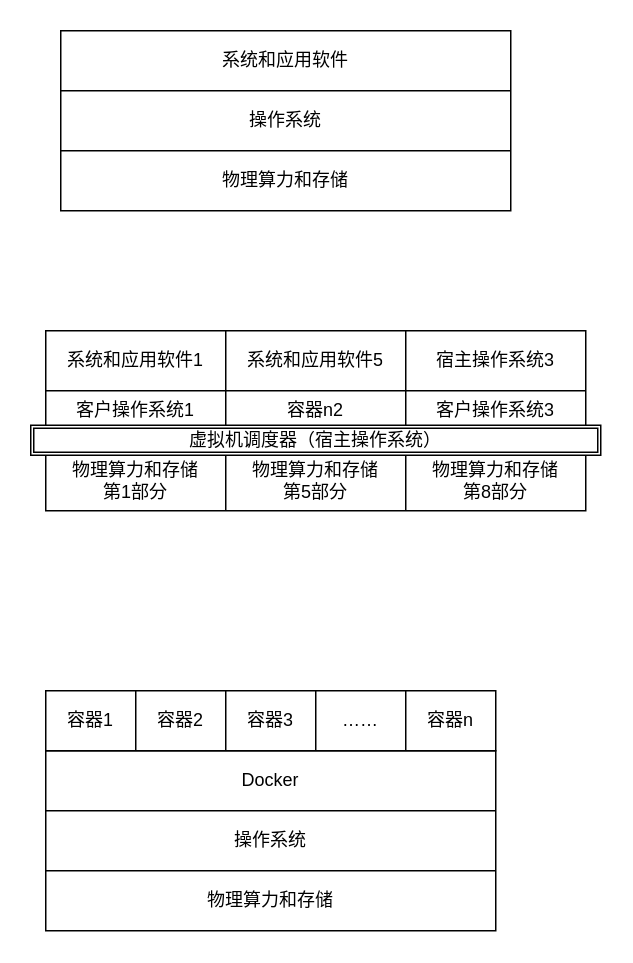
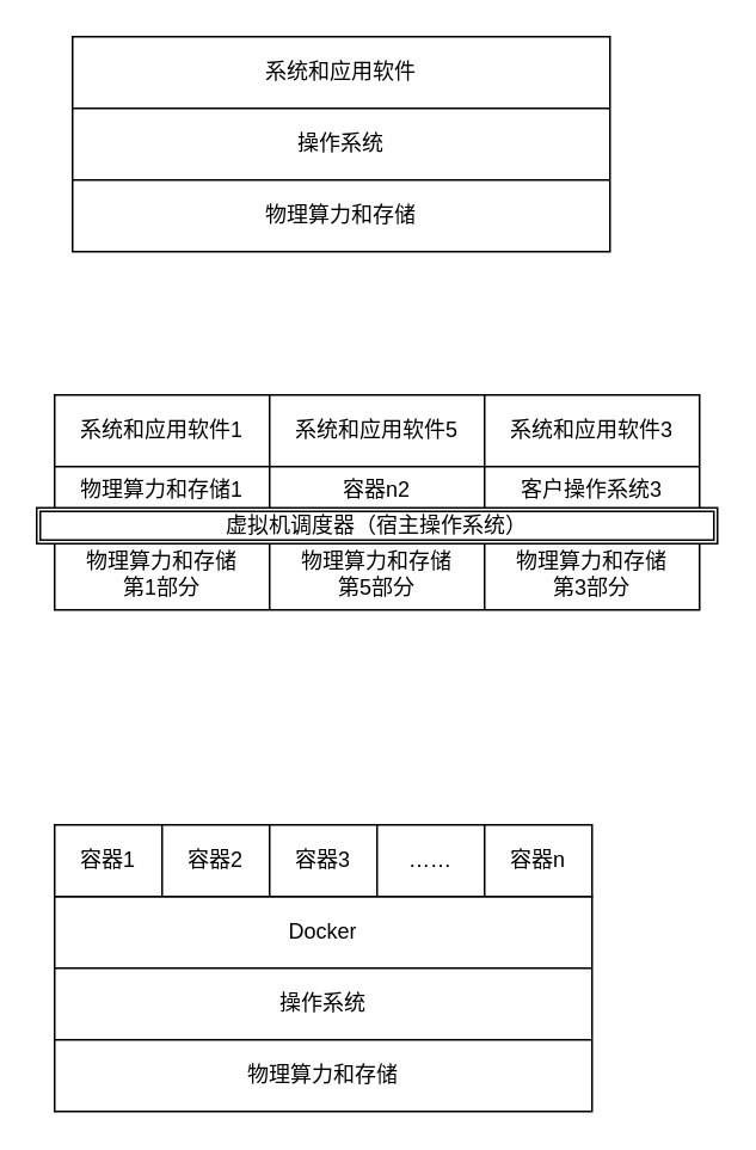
  <mxCell id="0" />
  <mxCell id="1" parent="0" />
  <mxCell id="2" value="" style="shape=table;startSize=0;container=1;collapsible=0;childLayout=tableLayout;" vertex="1" parent="1"><mxGeometry x="40" y="20" width="300" height="120" as="geometry" /></mxCell>
  <mxCell id="3" value="" style="shape=tableRow;horizontal=0;startSize=0;swimlaneHead=0;swimlaneBody=0;strokeColor=inherit;top=0;left=0;bottom=0;right=0;collapsible=0;dropTarget=0;fillColor=none;points=[[0,0.5],[1,0.5]];portConstraint=eastwest;" vertex="1" parent="2"><mxGeometry width="300" height="40" as="geometry" /></mxCell>
  <mxCell id="4" value="系统和应用软件" style="shape=partialRectangle;html=1;whiteSpace=wrap;connectable=0;strokeColor=inherit;overflow=hidden;fillColor=none;top=0;left=0;bottom=0;right=0;pointerEvents=1;" vertex="1" parent="3"><mxGeometry width="300" height="40" as="geometry"><mxRectangle width="300" height="40" as="alternateBounds" /></mxGeometry></mxCell>
  <mxCell id="5" value="" style="shape=tableRow;horizontal=0;startSize=0;swimlaneHead=0;swimlaneBody=0;strokeColor=inherit;top=0;left=0;bottom=0;right=0;collapsible=0;dropTarget=0;fillColor=none;points=[[0,0.5],[1,0.5]];portConstraint=eastwest;" vertex="1" parent="2"><mxGeometry y="40" width="300" height="40" as="geometry" /></mxCell>
  <mxCell id="6" value="操作系统" style="shape=partialRectangle;html=1;whiteSpace=wrap;connectable=0;strokeColor=inherit;overflow=hidden;fillColor=none;top=0;left=0;bottom=0;right=0;pointerEvents=1;" vertex="1" parent="5"><mxGeometry width="300" height="40" as="geometry"><mxRectangle width="300" height="40" as="alternateBounds" /></mxGeometry></mxCell>
  <mxCell id="7" value="" style="shape=tableRow;horizontal=0;startSize=0;swimlaneHead=0;swimlaneBody=0;strokeColor=inherit;top=0;left=0;bottom=0;right=0;collapsible=0;dropTarget=0;fillColor=none;points=[[0,0.5],[1,0.5]];portConstraint=eastwest;" vertex="1" parent="2"><mxGeometry y="80" width="300" height="40" as="geometry" /></mxCell>
  <mxCell id="8" value="物理算力和存储" style="shape=partialRectangle;html=1;whiteSpace=wrap;connectable=0;strokeColor=inherit;overflow=hidden;fillColor=none;top=0;left=0;bottom=0;right=0;pointerEvents=1;" vertex="1" parent="7"><mxGeometry width="300" height="40" as="geometry"><mxRectangle width="300" height="40" as="alternateBounds" /></mxGeometry></mxCell>
  <mxCell id="9" value="" style="shape=table;startSize=0;container=1;collapsible=0;childLayout=tableLayout;" vertex="1" parent="1"><mxGeometry x="30" y="220" width="360" height="120" as="geometry" /></mxCell>
  <mxCell id="10" value="" style="shape=tableRow;horizontal=0;startSize=0;swimlaneHead=0;swimlaneBody=0;strokeColor=inherit;top=0;left=0;bottom=0;right=0;collapsible=0;dropTarget=0;fillColor=none;points=[[0,0.5],[1,0.5]];portConstraint=eastwest;" vertex="1" parent="9"><mxGeometry width="360" height="40" as="geometry" /></mxCell>
  <mxCell id="11" value="系统和应用软件1" style="shape=partialRectangle;html=1;whiteSpace=wrap;connectable=0;strokeColor=inherit;overflow=hidden;fillColor=none;top=0;left=0;bottom=0;right=0;pointerEvents=1;" vertex="1" parent="10"><mxGeometry width="120" height="40" as="geometry"><mxRectangle width="120" height="40" as="alternateBounds" /></mxGeometry></mxCell>
  <mxCell id="12" value="系统和应用软件5" style="shape=partialRectangle;html=1;whiteSpace=wrap;connectable=0;strokeColor=inherit;overflow=hidden;fillColor=none;top=0;left=0;bottom=0;right=0;pointerEvents=1;" vertex="1" parent="10"><mxGeometry x="120" width="120" height="40" as="geometry"><mxRectangle width="120" height="40" as="alternateBounds" /></mxGeometry></mxCell>
- <mxCell id="13" value="宿主操作系统3" style="shape=partialRectangle;html=1;whiteSpace=wrap;connectable=0;strokeColor=inherit;overflow=hidden;fillColor=none;top=0;left=0;bottom=0;right=0;pointerEvents=1;" vertex="1" parent="10"><mxGeometry x="240" width="120" height="40" as="geometry"><mxRectangle width="120" height="40" as="alternateBounds" /></mxGeometry></mxCell>
+ <mxCell id="13" value="系统和应用软件3" style="shape=partialRectangle;html=1;whiteSpace=wrap;connectable=0;strokeColor=inherit;overflow=hidden;fillColor=none;top=0;left=0;bottom=0;right=0;pointerEvents=1;" vertex="1" parent="10"><mxGeometry x="240" width="120" height="40" as="geometry"><mxRectangle width="120" height="40" as="alternateBounds" /></mxGeometry></mxCell>
  <mxCell id="14" value="" style="shape=tableRow;horizontal=0;startSize=0;swimlaneHead=0;swimlaneBody=0;strokeColor=inherit;top=0;left=0;bottom=0;right=0;collapsible=0;dropTarget=0;fillColor=none;points=[[0,0.5],[1,0.5]];portConstraint=eastwest;" vertex="1" parent="9"><mxGeometry y="40" width="360" height="40" as="geometry" /></mxCell>
- <mxCell id="15" value="客户操作系统1&lt;div&gt;&lt;br&gt;&lt;/div&gt;" style="shape=partialRectangle;html=1;whiteSpace=wrap;connectable=0;strokeColor=inherit;overflow=hidden;fillColor=none;top=0;left=0;bottom=0;right=0;pointerEvents=1;" vertex="1" parent="14"><mxGeometry width="120" height="40" as="geometry"><mxRectangle width="120" height="40" as="alternateBounds" /></mxGeometry></mxCell>
+ <mxCell id="15" value="物理算力和存储1&lt;div&gt;&lt;br&gt;&lt;/div&gt;" style="shape=partialRectangle;html=1;whiteSpace=wrap;connectable=0;strokeColor=inherit;overflow=hidden;fillColor=none;top=0;left=0;bottom=0;right=0;pointerEvents=1;" vertex="1" parent="14"><mxGeometry width="120" height="40" as="geometry"><mxRectangle width="120" height="40" as="alternateBounds" /></mxGeometry></mxCell>
  <mxCell id="16" value="容器n2&lt;div&gt;&lt;br&gt;&lt;/div&gt;" style="shape=partialRectangle;html=1;whiteSpace=wrap;connectable=0;strokeColor=inherit;overflow=hidden;fillColor=none;top=0;left=0;bottom=0;right=0;pointerEvents=1;" vertex="1" parent="14"><mxGeometry x="120" width="120" height="40" as="geometry"><mxRectangle width="120" height="40" as="alternateBounds" /></mxGeometry></mxCell>
  <mxCell id="17" value="客户操作系统3&lt;div&gt;&lt;br&gt;&lt;/div&gt;" style="shape=partialRectangle;html=1;whiteSpace=wrap;connectable=0;strokeColor=inherit;overflow=hidden;fillColor=none;top=0;left=0;bottom=0;right=0;pointerEvents=1;" vertex="1" parent="14"><mxGeometry x="240" width="120" height="40" as="geometry"><mxRectangle width="120" height="40" as="alternateBounds" /></mxGeometry></mxCell>
  <mxCell id="18" value="" style="shape=tableRow;horizontal=0;startSize=0;swimlaneHead=0;swimlaneBody=0;strokeColor=inherit;top=0;left=0;bottom=0;right=0;collapsible=0;dropTarget=0;fillColor=none;points=[[0,0.5],[1,0.5]];portConstraint=eastwest;" vertex="1" parent="9"><mxGeometry y="80" width="360" height="40" as="geometry" /></mxCell>
  <mxCell id="19" value="物理算力和存储&lt;div&gt;第1部分&lt;/div&gt;" style="shape=partialRectangle;html=1;whiteSpace=wrap;connectable=0;strokeColor=inherit;overflow=hidden;fillColor=none;top=0;left=0;bottom=0;right=0;pointerEvents=1;" vertex="1" parent="18"><mxGeometry width="120" height="40" as="geometry"><mxRectangle width="120" height="40" as="alternateBounds" /></mxGeometry></mxCell>
  <mxCell id="20" value="物理算力和存储&lt;div&gt;第5&lt;span style=&quot;background-color: initial;&quot;&gt;部分&lt;/span&gt;&lt;/div&gt;" style="shape=partialRectangle;html=1;whiteSpace=wrap;connectable=0;strokeColor=inherit;overflow=hidden;fillColor=none;top=0;left=0;bottom=0;right=0;pointerEvents=1;" vertex="1" parent="18"><mxGeometry x="120" width="120" height="40" as="geometry"><mxRectangle width="120" height="40" as="alternateBounds" /></mxGeometry></mxCell>
- <mxCell id="21" value="物理算力和存储&lt;div&gt;第8部分&lt;br&gt;&lt;/div&gt;" style="shape=partialRectangle;html=1;whiteSpace=wrap;connectable=0;strokeColor=inherit;overflow=hidden;fillColor=none;top=0;left=0;bottom=0;right=0;pointerEvents=1;" vertex="1" parent="18"><mxGeometry x="240" width="120" height="40" as="geometry"><mxRectangle width="120" height="40" as="alternateBounds" /></mxGeometry></mxCell>
+ <mxCell id="21" value="物理算力和存储&lt;div&gt;第3部分&lt;br&gt;&lt;/div&gt;" style="shape=partialRectangle;html=1;whiteSpace=wrap;connectable=0;strokeColor=inherit;overflow=hidden;fillColor=none;top=0;left=0;bottom=0;right=0;pointerEvents=1;" vertex="1" parent="18"><mxGeometry x="240" width="120" height="40" as="geometry"><mxRectangle width="120" height="40" as="alternateBounds" /></mxGeometry></mxCell>
  <mxCell id="22" value="虚拟机调度器（宿主操作系统）" style="shape=ext;double=1;rounded=0;whiteSpace=wrap;html=1;" vertex="1" parent="1"><mxGeometry x="20" y="283" width="380" height="20" as="geometry" /></mxCell>
  <mxCell id="23" value="" style="shape=table;startSize=0;container=1;collapsible=0;childLayout=tableLayout;" vertex="1" parent="1"><mxGeometry x="30" y="500" width="300" height="120" as="geometry" /></mxCell>
  <mxCell id="24" value="" style="shape=tableRow;horizontal=0;startSize=0;swimlaneHead=0;swimlaneBody=0;strokeColor=inherit;top=0;left=0;bottom=0;right=0;collapsible=0;dropTarget=0;fillColor=none;points=[[0,0.5],[1,0.5]];portConstraint=eastwest;" vertex="1" parent="23"><mxGeometry width="300" height="40" as="geometry" /></mxCell>
  <mxCell id="25" value="Docker" style="shape=partialRectangle;html=1;whiteSpace=wrap;connectable=0;strokeColor=inherit;overflow=hidden;fillColor=none;top=0;left=0;bottom=0;right=0;pointerEvents=1;" vertex="1" parent="24"><mxGeometry width="300" height="40" as="geometry"><mxRectangle width="300" height="40" as="alternateBounds" /></mxGeometry></mxCell>
  <mxCell id="26" value="" style="shape=tableRow;horizontal=0;startSize=0;swimlaneHead=0;swimlaneBody=0;strokeColor=inherit;top=0;left=0;bottom=0;right=0;collapsible=0;dropTarget=0;fillColor=none;points=[[0,0.5],[1,0.5]];portConstraint=eastwest;" vertex="1" parent="23"><mxGeometry y="40" width="300" height="40" as="geometry" /></mxCell>
  <mxCell id="27" value="操作系统" style="shape=partialRectangle;html=1;whiteSpace=wrap;connectable=0;strokeColor=inherit;overflow=hidden;fillColor=none;top=0;left=0;bottom=0;right=0;pointerEvents=1;" vertex="1" parent="26"><mxGeometry width="300" height="40" as="geometry"><mxRectangle width="300" height="40" as="alternateBounds" /></mxGeometry></mxCell>
  <mxCell id="28" value="" style="shape=tableRow;horizontal=0;startSize=0;swimlaneHead=0;swimlaneBody=0;strokeColor=inherit;top=0;left=0;bottom=0;right=0;collapsible=0;dropTarget=0;fillColor=none;points=[[0,0.5],[1,0.5]];portConstraint=eastwest;" vertex="1" parent="23"><mxGeometry y="80" width="300" height="40" as="geometry" /></mxCell>
  <mxCell id="29" value="物理算力和存储" style="shape=partialRectangle;html=1;whiteSpace=wrap;connectable=0;strokeColor=inherit;overflow=hidden;fillColor=none;top=0;left=0;bottom=0;right=0;pointerEvents=1;" vertex="1" parent="28"><mxGeometry width="300" height="40" as="geometry"><mxRectangle width="300" height="40" as="alternateBounds" /></mxGeometry></mxCell>
  <mxCell id="30" value="" style="shape=table;startSize=0;container=1;collapsible=0;childLayout=tableLayout;" vertex="1" parent="1"><mxGeometry x="30" y="460" width="300" height="40" as="geometry" /></mxCell>
  <mxCell id="31" value="" style="shape=tableRow;horizontal=0;startSize=0;swimlaneHead=0;swimlaneBody=0;strokeColor=inherit;top=0;left=0;bottom=0;right=0;collapsible=0;dropTarget=0;fillColor=none;points=[[0,0.5],[1,0.5]];portConstraint=eastwest;" vertex="1" parent="30"><mxGeometry width="300" height="40" as="geometry" /></mxCell>
  <mxCell id="32" value="容器1" style="shape=partialRectangle;html=1;whiteSpace=wrap;connectable=0;strokeColor=inherit;overflow=hidden;fillColor=none;top=0;left=0;bottom=0;right=0;pointerEvents=1;" vertex="1" parent="31"><mxGeometry width="60" height="40" as="geometry"><mxRectangle width="60" height="40" as="alternateBounds" /></mxGeometry></mxCell>
  <mxCell id="33" value="容器2" style="shape=partialRectangle;html=1;whiteSpace=wrap;connectable=0;strokeColor=inherit;overflow=hidden;fillColor=none;top=0;left=0;bottom=0;right=0;pointerEvents=1;" vertex="1" parent="31"><mxGeometry x="60" width="60" height="40" as="geometry"><mxRectangle width="60" height="40" as="alternateBounds" /></mxGeometry></mxCell>
  <mxCell id="34" value="容器3" style="shape=partialRectangle;html=1;whiteSpace=wrap;connectable=0;strokeColor=inherit;overflow=hidden;fillColor=none;top=0;left=0;bottom=0;right=0;pointerEvents=1;" vertex="1" parent="31"><mxGeometry x="120" width="60" height="40" as="geometry"><mxRectangle width="60" height="40" as="alternateBounds" /></mxGeometry></mxCell>
  <mxCell id="35" value="……" style="shape=partialRectangle;html=1;whiteSpace=wrap;connectable=0;strokeColor=inherit;overflow=hidden;fillColor=none;top=0;left=0;bottom=0;right=0;pointerEvents=1;" vertex="1" parent="31"><mxGeometry x="180" width="60" height="40" as="geometry"><mxRectangle width="60" height="40" as="alternateBounds" /></mxGeometry></mxCell>
  <mxCell id="36" value="容器n" style="shape=partialRectangle;html=1;whiteSpace=wrap;connectable=0;strokeColor=inherit;overflow=hidden;fillColor=none;top=0;left=0;bottom=0;right=0;pointerEvents=1;" vertex="1" parent="31"><mxGeometry x="240" width="60" height="40" as="geometry"><mxRectangle width="60" height="40" as="alternateBounds" /></mxGeometry></mxCell>
